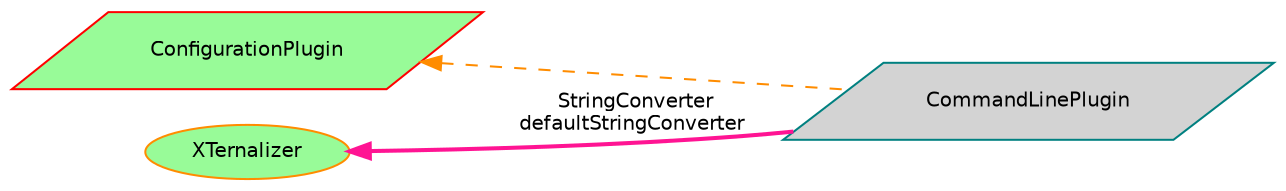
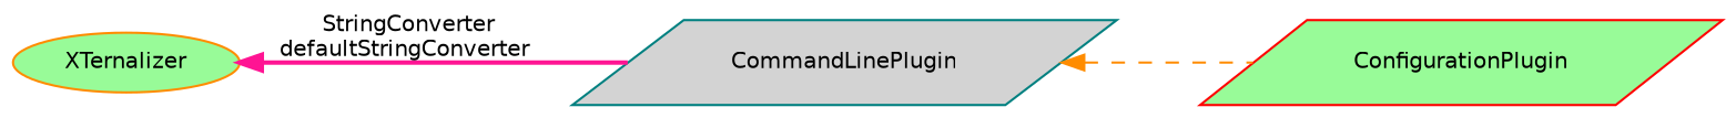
  digraph {
    rankdir=LR
    node [fillcolor=palegreen fontname=Helvetica fontsize=10 shape=parallelogram style=filled]
    edge [dir=back fontname=Helvetica fontsize=10 labelfontname=Helvetica labelfontsize=10]
    n1 [color=teal fillcolor=lightgrey fontcolor=black height=0.2 label=CommandLinePlugin width=0.4]
    n2 [color=red height=0.2 label=ConfigurationPlugin width=0.4]
    n3 [color=darkorange height=0.2 label=XTernalizer shape=ellipse width=0.4]
-   n2 -> n1 [color=darkorange style=dashed]
+   n1 -> n2 [color=darkorange style=dashed]
    n3 -> n1 [color=deeppink label=" StringConverter\ndefaultStringConverter" style=bold]
  }
